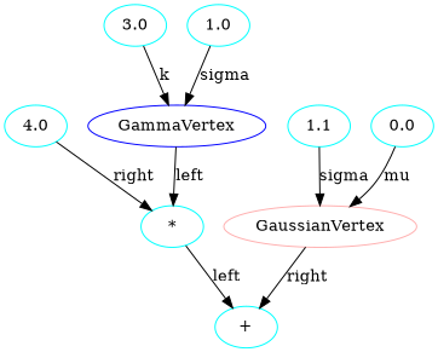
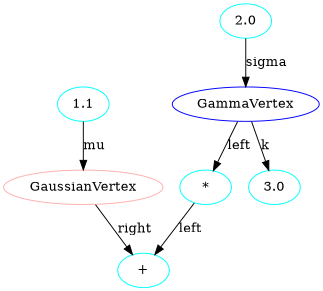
  digraph {
    node [color="#00FFFF"]
-   n1 [label=4.0]
    n2 [label="*"]
    n3 [label="+"]
    n4 [label=1.1]
    n5 [color="#FFAFAF" label=GaussianVertex]
    n6 [label=3.0]
    n7 [color="#0000FF" label=GammaVertex]
-   n8 [label=0.0]
-   n9 [label=1.0]
-   n1 -> n2 [label=right]
+   n9 [label=2.0]
    n2 -> n3 [label=left]
-   n4 -> n5 [label=sigma]
+   n4 -> n5 [label=mu]
    n5 -> n3 [label=right]
-   n6 -> n7 [label=k]
+   n7 -> n6 [label=k]
    n7 -> n2 [label=left]
-   n8 -> n5 [label=mu]
    n9 -> n7 [label=sigma]
  }
